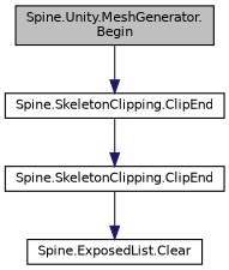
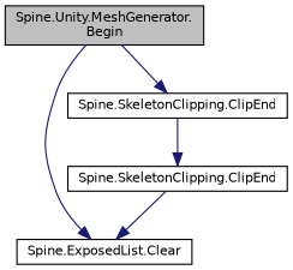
  digraph {
    rankdir=TB
    node [color=black fillcolor=white fontname=Helvetica fontsize=10 shape=record style=filled]
    edge [color=midnightblue fontname=Helvetica fontsize=10 labelfontname=Helvetica labelfontsize=10 style=solid]
    n1 [fillcolor=grey75 fontcolor=black height=0.2 label="Spine.Unity.MeshGenerator.\lBegin" width=0.4]
    n2 [height=0.2 label="Spine.ExposedList.Clear" width=0.4]
    n3 [height=0.2 label="Spine.SkeletonClipping.ClipEnd" width=0.4]
    n4 [height=0.2 label="Spine.SkeletonClipping.ClipEnd" width=0.4]
+   n1 -> n2
    n1 -> n3
    n3 -> n4
    n4 -> n2
  }
